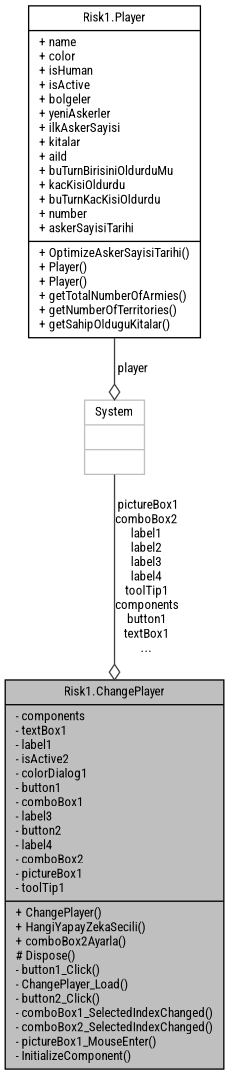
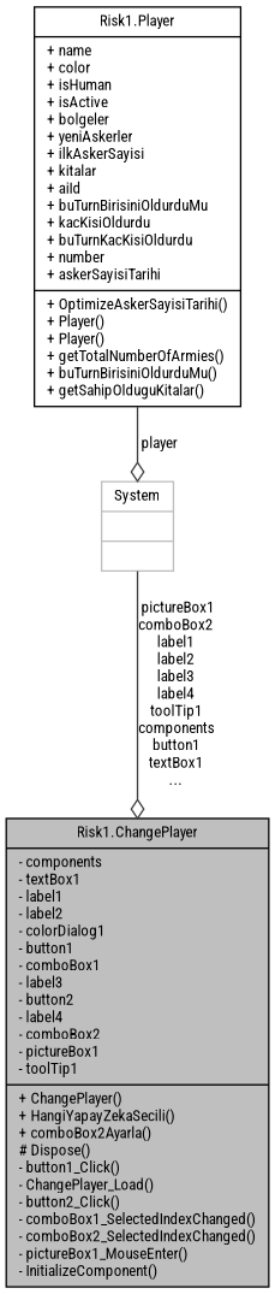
  digraph {
    fontname="Roboto Condensed"
    node [color=black fontname="Roboto Condensed" fontsize=10 shape=record]
    edge [arrowhead=odiamond color=grey25 fontname="Roboto Condensed" fontsize=10 labelfontname=FreeSans labelfontsize=10 style=solid]
-   n1 [fillcolor=grey75 fontcolor=black height=0.2 label="{Risk1.ChangePlayer\n|- components\l- textBox1\l- label1\l- isActive2\l- colorDialog1\l- button1\l- comboBox1\l- label3\l- button2\l- label4\l- comboBox2\l- pictureBox1\l- toolTip1\l|+ ChangePlayer()\l+ HangiYapayZekaSecili()\l+ comboBox2Ayarla()\l# Dispose()\l- button1_Click()\l- ChangePlayer_Load()\l- button2_Click()\l- comboBox1_SelectedIndexChanged()\l- comboBox2_SelectedIndexChanged()\l- pictureBox1_MouseEnter()\l- InitializeComponent()\l}" style=filled width=0.4]
+   n1 [fillcolor=grey75 fontcolor=black height=0.2 label="{Risk1.ChangePlayer\n|- components\l- textBox1\l- label1\l- label2\l- colorDialog1\l- button1\l- comboBox1\l- label3\l- button2\l- label4\l- comboBox2\l- pictureBox1\l- toolTip1\l|+ ChangePlayer()\l+ HangiYapayZekaSecili()\l+ comboBox2Ayarla()\l# Dispose()\l- button1_Click()\l- ChangePlayer_Load()\l- button2_Click()\l- comboBox1_SelectedIndexChanged()\l- comboBox2_SelectedIndexChanged()\l- pictureBox1_MouseEnter()\l- InitializeComponent()\l}" style=filled width=0.4]
    n2 [color=grey75 height=0.2 label="{System\n||}" width=0.4]
-   n3 [height=0.2 label="{Risk1.Player\n|+ name\l+ color\l+ isHuman\l+ isActive\l+ bolgeler\l+ yeniAskerler\l+ ilkAskerSayisi\l+ kitalar\l+ aiId\l+ buTurnBirisiniOldurduMu\l+ kacKisiOldurdu\l+ buTurnKacKisiOldurdu\l+ number\l+ askerSayisiTarihi\l|+ OptimizeAskerSayisiTarihi()\l+ Player()\l+ Player()\l+ getTotalNumberOfArmies()\l+ getNumberOfTerritories()\l+ getSahipOlduguKitalar()\l}" width=0.4]
+   n3 [height=0.2 label="{Risk1.Player\n|+ name\l+ color\l+ isHuman\l+ isActive\l+ bolgeler\l+ yeniAskerler\l+ ilkAskerSayisi\l+ kitalar\l+ aiId\l+ buTurnBirisiniOldurduMu\l+ kacKisiOldurdu\l+ buTurnKacKisiOldurdu\l+ number\l+ askerSayisiTarihi\l|+ OptimizeAskerSayisiTarihi()\l+ Player()\l+ Player()\l+ getTotalNumberOfArmies()\l+ buTurnBirisiniOldurduMu()\l+ getSahipOlduguKitalar()\l}" width=0.4]
    n2 -> n1 [label=" pictureBox1\ncomboBox2\nlabel1\nlabel2\nlabel3\nlabel4\ntoolTip1\ncomponents\nbutton1\ntextBox1\n..."]
    n3 -> n2 [label=" player"]
  }
